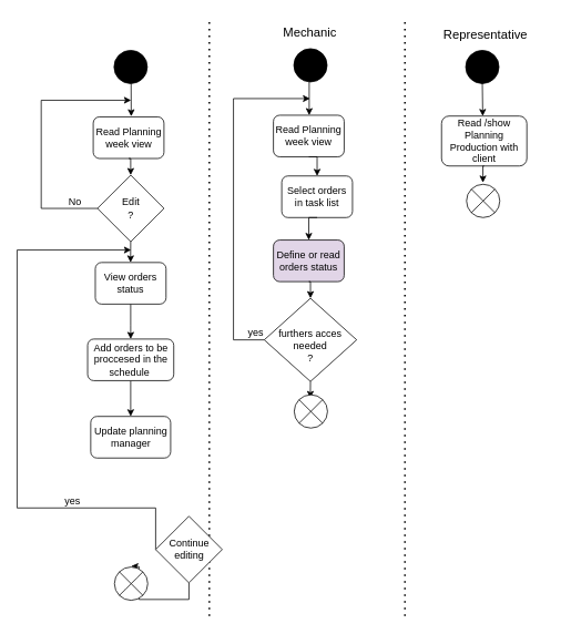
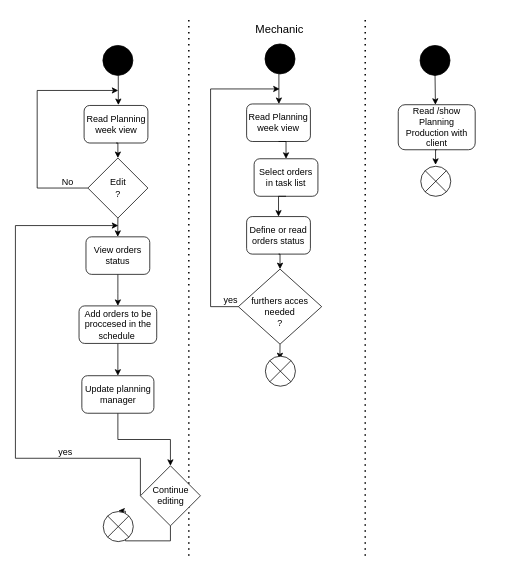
  <mxCell id="0" />
  <mxCell id="1" parent="0" />
  <mxCell id="2" value="Read Planning week view" style="rounded=1;whiteSpace=wrap;html=1;" parent="1" vertex="1"><mxGeometry x="111.5" y="140" width="85" height="50" as="geometry" /></mxCell>
+ <mxCell id="3" style="edgeStyle=orthogonalEdgeStyle;rounded=0;orthogonalLoop=1;jettySize=auto;html=1;exitX=0.5;exitY=1;exitDx=0;exitDy=0;entryX=0.5;entryY=0;entryDx=0;entryDy=0;" edge="1" parent="1" source="4" target="19"><mxGeometry relative="1" as="geometry" /></mxCell>
  <mxCell id="4" value="Update planning manager" style="rounded=1;whiteSpace=wrap;html=1;" parent="1" vertex="1"><mxGeometry x="108.5" y="500" width="96" height="50" as="geometry" /></mxCell>
  <mxCell id="5" style="edgeStyle=orthogonalEdgeStyle;rounded=0;orthogonalLoop=1;jettySize=auto;html=1;exitX=0.5;exitY=1;exitDx=0;exitDy=0;entryX=0.5;entryY=0;entryDx=0;entryDy=0;" edge="1" parent="1" source="6" target="8"><mxGeometry relative="1" as="geometry"><Array as="points"><mxPoint x="157" y="390" /><mxPoint x="157" y="390" /></Array></mxGeometry></mxCell>
  <mxCell id="6" value="View orders status" style="rounded=1;whiteSpace=wrap;html=1;" parent="1" vertex="1"><mxGeometry x="114" y="315" width="85" height="50" as="geometry" /></mxCell>
  <mxCell id="7" style="edgeStyle=orthogonalEdgeStyle;rounded=0;orthogonalLoop=1;jettySize=auto;html=1;exitX=0.5;exitY=1;exitDx=0;exitDy=0;entryX=0.5;entryY=0;entryDx=0;entryDy=0;" edge="1" parent="1" source="8" target="4"><mxGeometry relative="1" as="geometry"><mxPoint x="230" y="500" as="targetPoint" /></mxGeometry></mxCell>
  <mxCell id="8" value="Add orders to be proccesed in the schedule&amp;nbsp;" style="rounded=1;whiteSpace=wrap;html=1;" parent="1" vertex="1"><mxGeometry x="104.75" y="407" width="103.5" height="50" as="geometry" /></mxCell>
  <mxCell id="9" value="" style="group" parent="1" vertex="1" connectable="0"><mxGeometry x="116.5" y="210" width="80" height="105" as="geometry" /></mxCell>
  <mxCell id="10" style="edgeStyle=orthogonalEdgeStyle;rounded=0;orthogonalLoop=1;jettySize=auto;html=1;exitX=0.5;exitY=1;exitDx=0;exitDy=0;" parent="9" source="11" edge="1"><mxGeometry relative="1" as="geometry"><mxPoint x="39.857" y="105" as="targetPoint" /></mxGeometry></mxCell>
  <mxCell id="11" value="Edit&lt;br&gt;?&lt;br&gt;" style="rhombus;whiteSpace=wrap;html=1;" parent="9" vertex="1"><mxGeometry width="80" height="80" as="geometry" /></mxCell>
  <mxCell id="12" style="edgeStyle=orthogonalEdgeStyle;rounded=0;orthogonalLoop=1;jettySize=auto;html=1;exitX=0.5;exitY=1;exitDx=0;exitDy=0;entryX=0.5;entryY=0;entryDx=0;entryDy=0;" parent="1" source="2" target="11" edge="1"><mxGeometry x="99" y="90" as="geometry" /></mxCell>
  <mxCell id="13" value="" style="endArrow=none;dashed=1;html=1;dashPattern=1 3;strokeWidth=2;" parent="1" edge="1"><mxGeometry x="101" y="50" width="50" height="50" as="geometry"><mxPoint x="251" y="740" as="sourcePoint" /><mxPoint x="251" y="20" as="targetPoint" /></mxGeometry></mxCell>
  <mxCell id="14" value="" style="endArrow=classic;html=1;entryX=0.537;entryY=-0.013;entryDx=0;entryDy=0;entryPerimeter=0;" parent="1" target="2" edge="1"><mxGeometry x="99" y="90" width="50" height="50" as="geometry"><mxPoint x="157" y="100" as="sourcePoint" /><mxPoint x="199" y="240" as="targetPoint" /><Array as="points" /></mxGeometry></mxCell>
  <mxCell id="15" style="edgeStyle=orthogonalEdgeStyle;rounded=0;orthogonalLoop=1;jettySize=auto;html=1;exitX=0;exitY=0.5;exitDx=0;exitDy=0;" parent="1" source="11" edge="1"><mxGeometry x="99" y="90" as="geometry"><mxPoint x="157" y="120" as="targetPoint" /><Array as="points"><mxPoint x="49" y="250" /><mxPoint x="49" y="120" /></Array></mxGeometry></mxCell>
  <mxCell id="16" value="No" style="text;html=1;strokeColor=none;fillColor=none;align=center;verticalAlign=middle;whiteSpace=wrap;rounded=0;" parent="1" vertex="1"><mxGeometry x="70" y="233" width="40" height="20" as="geometry" /></mxCell>
  <mxCell id="17" style="edgeStyle=orthogonalEdgeStyle;rounded=0;orthogonalLoop=1;jettySize=auto;html=1;exitX=0.5;exitY=1;exitDx=0;exitDy=0;" edge="1" parent="1" source="19"><mxGeometry relative="1" as="geometry"><mxPoint x="157" y="680" as="targetPoint" /></mxGeometry></mxCell>
  <mxCell id="18" style="edgeStyle=orthogonalEdgeStyle;rounded=0;orthogonalLoop=1;jettySize=auto;html=1;exitX=0;exitY=0.5;exitDx=0;exitDy=0;" edge="1" parent="1" source="19"><mxGeometry relative="1" as="geometry"><mxPoint x="157" y="300" as="targetPoint" /><Array as="points"><mxPoint x="20" y="610" /><mxPoint x="20" y="300" /></Array></mxGeometry></mxCell>
  <mxCell id="19" value="Continue editing" style="rhombus;whiteSpace=wrap;html=1;" vertex="1" parent="1"><mxGeometry x="186.5" y="620" width="80" height="80" as="geometry" /></mxCell>
  <mxCell id="20" value="" style="group" vertex="1" connectable="0" parent="1"><mxGeometry x="303" y="660" width="40" height="67" as="geometry" /></mxCell>
  <mxCell id="21" style="edgeStyle=orthogonalEdgeStyle;rounded=0;orthogonalLoop=1;jettySize=auto;html=1;exitX=0.5;exitY=1;exitDx=0;exitDy=0;" edge="1" parent="20"><mxGeometry relative="1" as="geometry"><mxPoint x="16.714" y="25" as="targetPoint" /></mxGeometry></mxCell>
  <mxCell id="22" value="" style="group" vertex="1" connectable="0" parent="20"><mxGeometry width="40" height="67" as="geometry" /></mxCell>
  <mxCell id="23" value="" style="group" vertex="1" connectable="0" parent="22"><mxGeometry x="-166" y="21" width="40" height="40" as="geometry" /></mxCell>
  <mxCell id="24" value="" style="group" vertex="1" connectable="0" parent="23"><mxGeometry width="40" height="40" as="geometry" /></mxCell>
  <mxCell id="25" value="" style="group" vertex="1" connectable="0" parent="24"><mxGeometry width="40" height="40" as="geometry" /></mxCell>
  <mxCell id="26" value="" style="ellipse;whiteSpace=wrap;html=1;aspect=fixed;fillColor=#FFFFFF;" vertex="1" parent="25"><mxGeometry width="40" height="40" as="geometry" /></mxCell>
  <mxCell id="27" value="" style="endArrow=none;html=1;exitX=1;exitY=1;exitDx=0;exitDy=0;entryX=0;entryY=0;entryDx=0;entryDy=0;" edge="1" parent="25" source="26" target="26"><mxGeometry width="50" height="50" relative="1" as="geometry"><mxPoint x="30" y="30" as="sourcePoint" /><mxPoint x="10" y="10" as="targetPoint" /></mxGeometry></mxCell>
  <mxCell id="28" value="" style="endArrow=none;html=1;exitX=0;exitY=1;exitDx=0;exitDy=0;entryX=1;entryY=0;entryDx=0;entryDy=0;" edge="1" parent="25" source="26" target="26"><mxGeometry width="50" height="50" relative="1" as="geometry"><mxPoint x="10" y="30" as="sourcePoint" /><mxPoint x="30" y="10" as="targetPoint" /><Array as="points"><mxPoint x="20" y="20" /></Array></mxGeometry></mxCell>
  <mxCell id="29" value="" style="ellipse;whiteSpace=wrap;html=1;aspect=fixed;fillColor=#000000;" vertex="1" parent="1"><mxGeometry x="136.5" y="60" width="40" height="40" as="geometry" /></mxCell>
  <mxCell id="30" value="" style="group" vertex="1" connectable="0" parent="1"><mxGeometry x="324" y="30" width="340" height="580" as="geometry" /></mxCell>
- <mxCell id="31" value="&lt;font style=&quot;font-size: 15px&quot;&gt;Representative&lt;/font&gt;" style="text;html=1;strokeColor=none;fillColor=none;align=center;verticalAlign=middle;whiteSpace=wrap;rounded=0;" parent="30" vertex="1"><mxGeometry x="199" width="120" height="20" as="geometry" /></mxCell>
  <mxCell id="32" value="" style="endArrow=none;dashed=1;html=1;dashPattern=1 3;strokeWidth=2;" parent="30" edge="1"><mxGeometry x="-378" width="50" height="50" as="geometry"><mxPoint x="162" y="710" as="sourcePoint" /><mxPoint x="162" y="-10" as="targetPoint" /></mxGeometry></mxCell>
  <mxCell id="33" value="" style="group" vertex="1" connectable="0" parent="30"><mxGeometry x="206" y="30" width="102.5" height="201" as="geometry" /></mxCell>
  <mxCell id="34" value="Read /show Planning Production with client" style="rounded=1;whiteSpace=wrap;html=1;" parent="33" vertex="1"><mxGeometry y="79" width="102.5" height="60" as="geometry" /></mxCell>
  <mxCell id="35" value="" style="group" parent="33" vertex="1" connectable="0"><mxGeometry x="33" y="134" width="40" height="67" as="geometry" /></mxCell>
  <mxCell id="36" style="edgeStyle=orthogonalEdgeStyle;rounded=0;orthogonalLoop=1;jettySize=auto;html=1;exitX=0.5;exitY=1;exitDx=0;exitDy=0;" parent="35" source="34" edge="1"><mxGeometry relative="1" as="geometry"><mxPoint x="16.714" y="25" as="targetPoint" /></mxGeometry></mxCell>
  <mxCell id="37" value="" style="group" parent="35" vertex="1" connectable="0"><mxGeometry width="40" height="67" as="geometry" /></mxCell>
  <mxCell id="38" value="" style="group" parent="37" vertex="1" connectable="0"><mxGeometry x="-3" y="27" width="40" height="40" as="geometry" /></mxCell>
  <mxCell id="39" value="" style="group" parent="38" vertex="1" connectable="0"><mxGeometry width="40" height="40" as="geometry" /></mxCell>
  <mxCell id="40" value="" style="group" parent="39" vertex="1" connectable="0"><mxGeometry width="40" height="40" as="geometry" /></mxCell>
  <mxCell id="41" value="" style="ellipse;whiteSpace=wrap;html=1;aspect=fixed;fillColor=#FFFFFF;" parent="40" vertex="1"><mxGeometry width="40" height="40" as="geometry" /></mxCell>
  <mxCell id="42" value="" style="endArrow=none;html=1;exitX=1;exitY=1;exitDx=0;exitDy=0;entryX=0;entryY=0;entryDx=0;entryDy=0;" parent="40" source="41" target="41" edge="1"><mxGeometry width="50" height="50" relative="1" as="geometry"><mxPoint x="30" y="30" as="sourcePoint" /><mxPoint x="10" y="10" as="targetPoint" /></mxGeometry></mxCell>
  <mxCell id="43" value="" style="endArrow=none;html=1;exitX=0;exitY=1;exitDx=0;exitDy=0;entryX=1;entryY=0;entryDx=0;entryDy=0;" parent="40" source="41" target="41" edge="1"><mxGeometry width="50" height="50" relative="1" as="geometry"><mxPoint x="10" y="30" as="sourcePoint" /><mxPoint x="30" y="10" as="targetPoint" /></mxGeometry></mxCell>
  <mxCell id="44" value="" style="endArrow=classic;html=1;exitX=0.5;exitY=1;exitDx=0;exitDy=0;" parent="33" edge="1"><mxGeometry x="-589.5" y="-21" width="50" height="50" as="geometry"><mxPoint x="49.0" y="38" as="sourcePoint" /><mxPoint x="49.5" y="79" as="targetPoint" /></mxGeometry></mxCell>
  <mxCell id="45" value="" style="ellipse;whiteSpace=wrap;html=1;aspect=fixed;fillColor=#000000;" vertex="1" parent="33"><mxGeometry x="29" width="40" height="40" as="geometry" /></mxCell>
  <mxCell id="46" value="" style="group" vertex="1" connectable="0" parent="30"><mxGeometry x="-11" width="157" height="483" as="geometry" /></mxCell>
  <mxCell id="47" value="&lt;font style=&quot;font-size: 15px&quot;&gt;&amp;nbsp; Mechanic&lt;/font&gt;" style="text;html=1;strokeColor=none;fillColor=none;align=center;verticalAlign=middle;whiteSpace=wrap;rounded=0;" parent="46" vertex="1"><mxGeometry x="-5" y="-2" width="120" height="20" as="geometry" /></mxCell>
  <mxCell id="48" value="Read Planning week view" style="rounded=1;whiteSpace=wrap;html=1;" parent="46" vertex="1"><mxGeometry x="15" y="108" width="85" height="50" as="geometry" /></mxCell>
  <mxCell id="49" value="" style="endArrow=classic;html=1;" parent="46" edge="1"><mxGeometry x="-382" y="-2" width="50" height="50" as="geometry"><mxPoint x="58" y="68" as="sourcePoint" /><mxPoint x="58" y="108" as="targetPoint" /><Array as="points" /></mxGeometry></mxCell>
  <mxCell id="50" value="Select orders in task list" style="rounded=1;whiteSpace=wrap;html=1;" parent="46" vertex="1"><mxGeometry x="25" y="181" width="85" height="50" as="geometry" /></mxCell>
  <mxCell id="51" style="edgeStyle=orthogonalEdgeStyle;rounded=0;orthogonalLoop=1;jettySize=auto;html=1;exitX=0.5;exitY=1;exitDx=0;exitDy=0;entryX=0.5;entryY=0;entryDx=0;entryDy=0;" parent="46" source="48" target="50" edge="1"><mxGeometry x="-382" y="-2" as="geometry" /></mxCell>
- <mxCell id="52" value="Define or read orders status" style="rounded=1;whiteSpace=wrap;html=1;fillColor=#e1d5e7;" parent="46" vertex="1"><mxGeometry x="15" y="258" width="85" height="50" as="geometry" /></mxCell>
+ <mxCell id="52" value="Define or read orders status" style="rounded=1;whiteSpace=wrap;html=1;" parent="46" vertex="1"><mxGeometry x="15" y="258" width="85" height="50" as="geometry" /></mxCell>
  <mxCell id="53" style="edgeStyle=orthogonalEdgeStyle;rounded=0;orthogonalLoop=1;jettySize=auto;html=1;exitX=0.5;exitY=1;exitDx=0;exitDy=0;entryX=0.5;entryY=0;entryDx=0;entryDy=0;" parent="46" source="50" target="52" edge="1"><mxGeometry x="-382" y="-2" as="geometry" /></mxCell>
  <mxCell id="54" style="edgeStyle=orthogonalEdgeStyle;rounded=0;orthogonalLoop=1;jettySize=auto;html=1;exitX=0;exitY=0.5;exitDx=0;exitDy=0;" edge="1" parent="46" source="56"><mxGeometry relative="1" as="geometry"><mxPoint x="59" y="88" as="targetPoint" /><Array as="points"><mxPoint x="-33" y="378" /><mxPoint x="-33" y="88" /></Array></mxGeometry></mxCell>
  <mxCell id="55" style="edgeStyle=orthogonalEdgeStyle;rounded=0;orthogonalLoop=1;jettySize=auto;html=1;exitX=0.5;exitY=1;exitDx=0;exitDy=0;" edge="1" parent="46" source="56"><mxGeometry relative="1" as="geometry"><mxPoint x="59.333" y="448" as="targetPoint" /></mxGeometry></mxCell>
  <mxCell id="56" value="&lt;br&gt;furthers acces needed&lt;br&gt;?" style="rhombus;whiteSpace=wrap;html=1;fillColor=#FFFFFF;" parent="46" vertex="1"><mxGeometry x="4" y="328" width="111" height="100" as="geometry" /></mxCell>
  <mxCell id="57" style="edgeStyle=orthogonalEdgeStyle;rounded=0;orthogonalLoop=1;jettySize=auto;html=1;exitX=0.5;exitY=1;exitDx=0;exitDy=0;entryX=0.5;entryY=0;entryDx=0;entryDy=0;" parent="46" source="52" target="56" edge="1"><mxGeometry x="-382" y="-2" as="geometry" /></mxCell>
  <mxCell id="58" value="yes" style="text;html=1;strokeColor=none;fillColor=none;align=center;verticalAlign=middle;whiteSpace=wrap;rounded=0;" parent="46" vertex="1"><mxGeometry x="-26" y="359" width="40" height="20" as="geometry" /></mxCell>
  <mxCell id="59" value="" style="group" vertex="1" connectable="0" parent="46"><mxGeometry x="43" y="414" width="40" height="67" as="geometry" /></mxCell>
  <mxCell id="60" style="edgeStyle=orthogonalEdgeStyle;rounded=0;orthogonalLoop=1;jettySize=auto;html=1;exitX=0.5;exitY=1;exitDx=0;exitDy=0;" edge="1" parent="59"><mxGeometry relative="1" as="geometry"><mxPoint x="16.714" y="25" as="targetPoint" /></mxGeometry></mxCell>
  <mxCell id="61" value="" style="group" vertex="1" connectable="0" parent="59"><mxGeometry width="40" height="67" as="geometry" /></mxCell>
  <mxCell id="62" value="" style="group" vertex="1" connectable="0" parent="61"><mxGeometry x="-3" y="30" width="40" height="40" as="geometry" /></mxCell>
  <mxCell id="63" value="" style="group" vertex="1" connectable="0" parent="62"><mxGeometry width="40" height="40" as="geometry" /></mxCell>
  <mxCell id="64" value="" style="group" vertex="1" connectable="0" parent="63"><mxGeometry width="40" height="40" as="geometry" /></mxCell>
  <mxCell id="65" value="" style="ellipse;whiteSpace=wrap;html=1;aspect=fixed;fillColor=#FFFFFF;" vertex="1" parent="64"><mxGeometry width="40" height="40" as="geometry" /></mxCell>
  <mxCell id="66" value="" style="endArrow=none;html=1;exitX=1;exitY=1;exitDx=0;exitDy=0;entryX=0;entryY=0;entryDx=0;entryDy=0;" edge="1" parent="64" source="65" target="65"><mxGeometry width="50" height="50" relative="1" as="geometry"><mxPoint x="30" y="30" as="sourcePoint" /><mxPoint x="10" y="10" as="targetPoint" /></mxGeometry></mxCell>
  <mxCell id="67" value="" style="endArrow=none;html=1;exitX=0;exitY=1;exitDx=0;exitDy=0;entryX=1;entryY=0;entryDx=0;entryDy=0;" edge="1" parent="64" source="65" target="65"><mxGeometry width="50" height="50" relative="1" as="geometry"><mxPoint x="10" y="30" as="sourcePoint" /><mxPoint x="30" y="10" as="targetPoint" /></mxGeometry></mxCell>
  <mxCell id="68" value="" style="ellipse;whiteSpace=wrap;html=1;aspect=fixed;fillColor=#000000;" vertex="1" parent="46"><mxGeometry x="39.5" y="28" width="40" height="40" as="geometry" /></mxCell>
  <mxCell id="69" value="yes" style="text;html=1;strokeColor=none;fillColor=none;align=center;verticalAlign=middle;whiteSpace=wrap;rounded=0;" vertex="1" parent="1"><mxGeometry x="66.75" y="592" width="40" height="20" as="geometry" /></mxCell>
